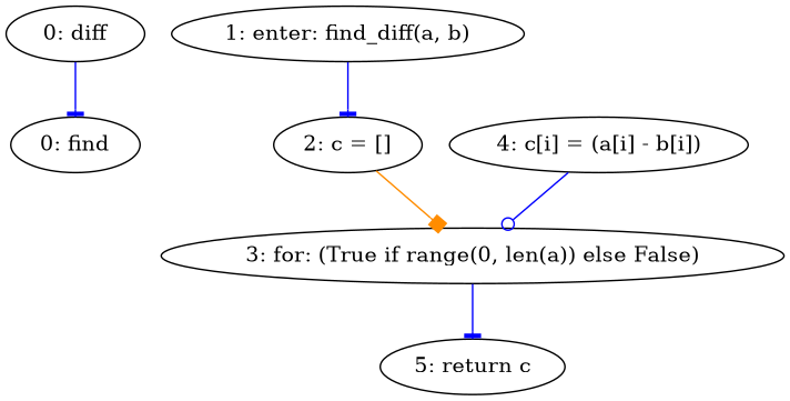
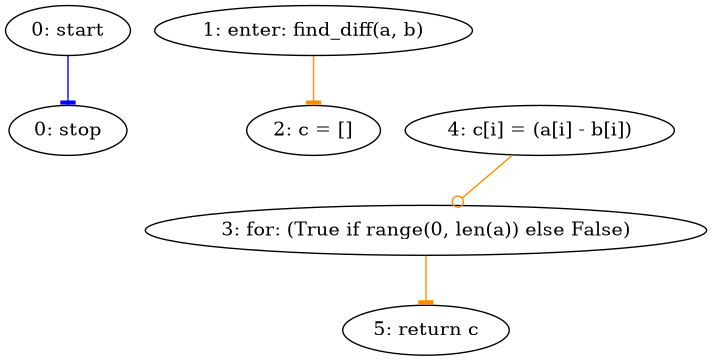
  strict digraph {
    edge [arrowhead=tee color=blue]
-   n1 [label="0: diff"]
-   n2 [label="0: find"]
+   n1 [label="0: start"]
+   n2 [label="0: stop"]
    n3 [label="1: enter: find_diff(a, b)"]
    n4 [label="2: c = []"]
    n5 [label="3: for: (True if range(0, len(a)) else False)"]
    n6 [label="5: return c"]
    n7 [label="4: c[i] = (a[i] - b[i])"]
    n1 -> n2
-   n3 -> n4
-   n4 -> n5 [arrowhead=box color=darkorange]
-   n5 -> n6
-   n7 -> n5 [arrowhead=odot]
+   n3 -> n4 [color=darkorange]
+   n5 -> n6 [color=darkorange]
+   n7 -> n5 [arrowhead=odot color=darkorange]
  }
